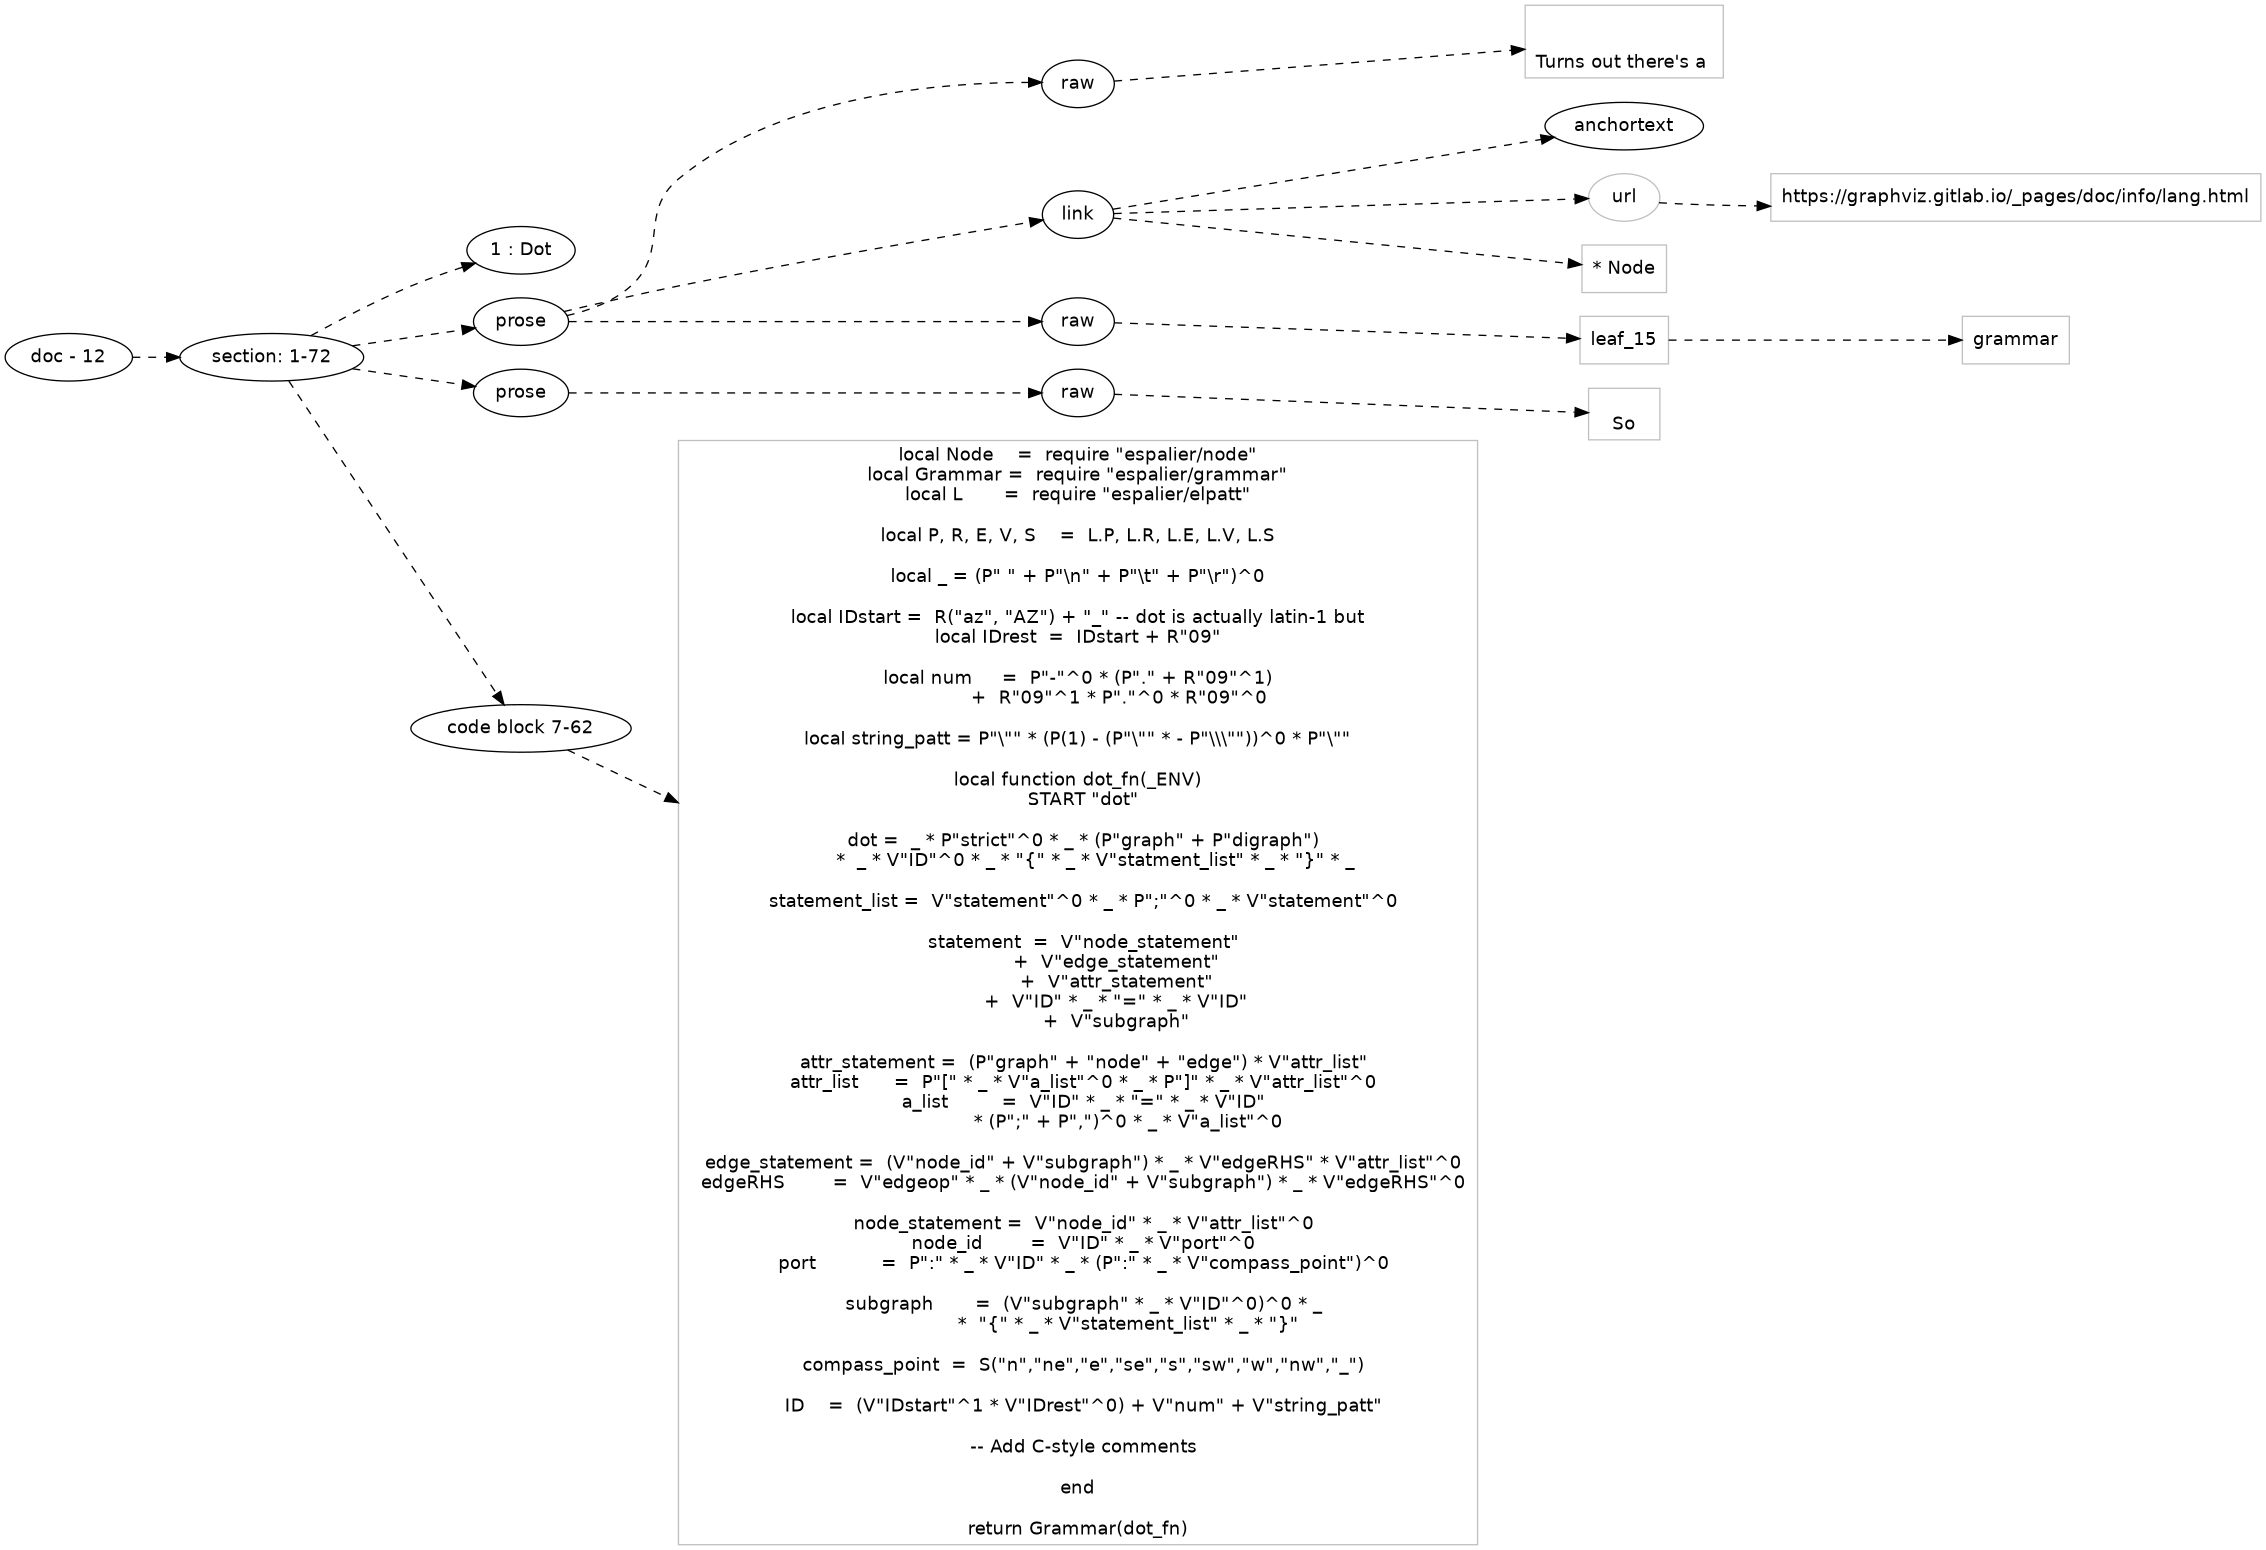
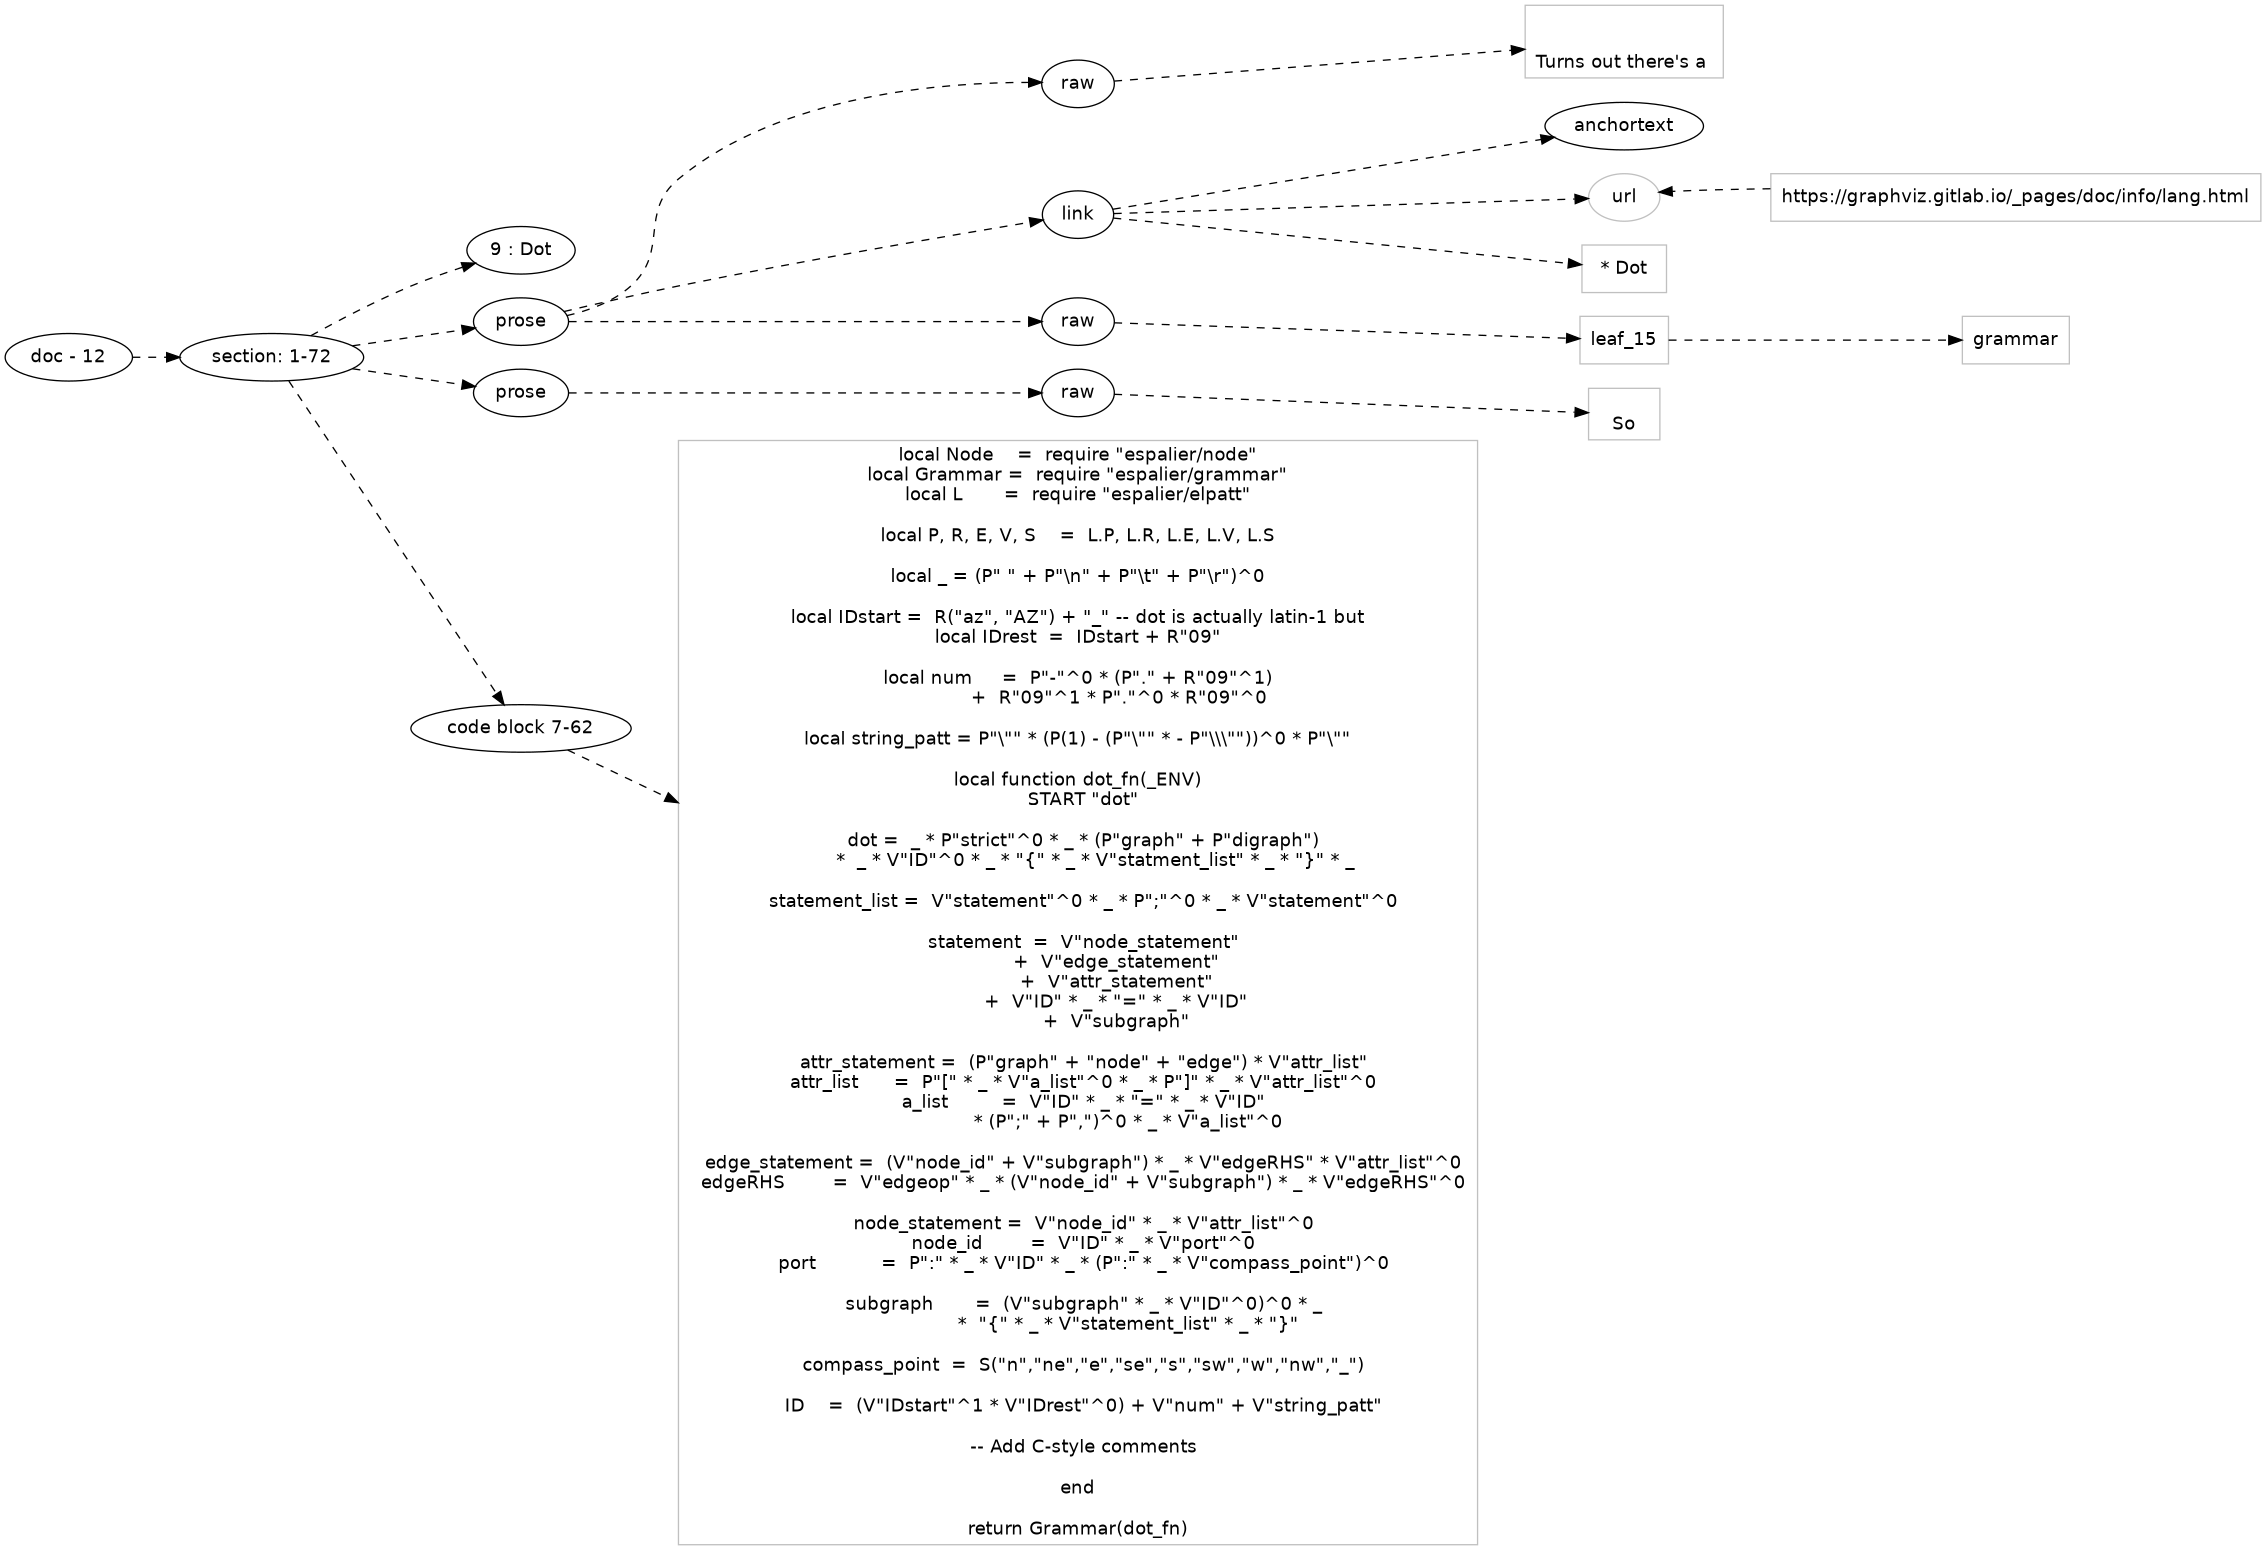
  digraph {
    fontname="DejaVu Sans"
    rankdir=LR
    node [fontname="DejaVu Sans"]
    edge [fontname="DejaVu Sans" style=dashed]
    n1 [label="section: 1-72"]
-   n2 [label="1 : Dot"]
+   n2 [label="9 : Dot"]
    n3 [label=prose]
    n4 [label=prose]
    n5 [label="code block 7-62"]
    n6 [label=raw]
    n7 [label=link]
    n8 [label=raw]
    n9 [label=anchortext]
    n10 [color=Gray label=url]
    n11 [label=raw]
    n12 [color=Gray label="local Node    =  require \"espalier/node\"\nlocal Grammar =  require \"espalier/grammar\"\nlocal L       =  require \"espalier/elpatt\"\n\nlocal P, R, E, V, S    =  L.P, L.R, L.E, L.V, L.S\n\nlocal _ = (P\" \" + P\"\\n\" + P\"\\t\" + P\"\\r\")^0\n\nlocal IDstart =  R(\"az\", \"AZ\") + \"_\" -- dot is actually latin-1 but\nlocal IDrest  =  IDstart + R\"09\"\n\nlocal num     =  P\"-\"^0 * (P\".\" + R\"09\"^1)\n              +  R\"09\"^1 * P\".\"^0 * R\"09\"^0\n\nlocal string_patt = P\"\\\"\" * (P(1) - (P\"\\\"\" * - P\"\\\\\\\"\"))^0 * P\"\\\"\"\n\nlocal function dot_fn(_ENV)\n  START \"dot\"\n\n  dot =  _ * P\"strict\"^0 * _ * (P\"graph\" + P\"digraph\")\n      *  _ * V\"ID\"^0 * _ * \"{\" * _ * V\"statment_list\" * _ * \"}\" * _\n\n  statement_list =  V\"statement\"^0 * _ * P\";\"^0 * _ * V\"statement\"^0\n\n  statement  =  V\"node_statement\"\n             +  V\"edge_statement\"\n             +  V\"attr_statement\"\n             +  V\"ID\" * _ * \"=\" * _ * V\"ID\"\n             +  V\"subgraph\"\n\n  attr_statement =  (P\"graph\" + \"node\" + \"edge\") * V\"attr_list\"\n  attr_list      =  P\"[\" * _ * V\"a_list\"^0 * _ * P\"]\" * _ * V\"attr_list\"^0\n  a_list         =  V\"ID\" * _ * \"=\" * _ * V\"ID\"\n                 * (P\";\" + P\",\")^0 * _ * V\"a_list\"^0\n\n  edge_statement =  (V\"node_id\" + V\"subgraph\") * _ * V\"edgeRHS\" * V\"attr_list\"^0\n  edgeRHS        =  V\"edgeop\" * _ * (V\"node_id\" + V\"subgraph\") * _ * V\"edgeRHS\"^0\n\n  node_statement =  V\"node_id\" * _ * V\"attr_list\"^0\n  node_id        =  V\"ID\" * _ * V\"port\"^0\n  port           =  P\":\" * _ * V\"ID\" * _ * (P\":\" * _ * V\"compass_point\")^0\n\n  subgraph       =  (V\"subgraph\" * _ * V\"ID\"^0)^0 * _\n                 *  \"{\" * _ * V\"statement_list\" * _ * \"}\"\n\n  compass_point  =  S(\"n\",\"ne\",\"e\",\"se\",\"s\",\"sw\",\"w\",\"nw\",\"_\")\n\n  ID    =  (V\"IDstart\"^1 * V\"IDrest\"^0) + V\"num\" + V\"string_patt\"\n\n  -- Add C-style comments\n\nend\n\nreturn Grammar(dot_fn)" shape=rectangle]
    n13 [color=Gray label="\n\nTurns out there's a " shape=rectangle]
-   n14 [color=Gray label="* Node" shape=rectangle]
+   n14 [color=Gray label="* Dot" shape=rectangle]
    leaf_15 [color=Gray shape=rectangle]
    n16 [color=Gray label="https://graphviz.gitlab.io/_pages/doc/info/lang.html" shape=rectangle]
    n17 [color=Gray label="\nSo\n" shape=rectangle]
    n18 [label="doc - 12"]
    n19 [color=Gray label=grammar shape=rectangle]
    subgraph sub_1 {
      rank=same
      n1
    }
    subgraph sub_2 {
      rank=same
      n2
      n3
      n4
      n5
    }
    subgraph sub_3 {
      rank=same
      n6
      n7
      n8
    }
    subgraph sub_4 {
      rank=same
      n9
      n10
    }
    subgraph sub_5 {
      rank=same
      n11
    }
    n1 -> n2
    n1 -> n3
    n1 -> n4
    n1 -> n5
    n3 -> n6
    n3 -> n7
    n3 -> n8
    n4 -> n11
    n5 -> n12
    n6 -> n13
    n7 -> n9
    n7 -> n10
    n7 -> n14
    n8 -> leaf_15
-   n10 -> n16
+   n16 -> n10
    n11 -> n17
    leaf_15 -> n19
    n18 -> n1
  }
